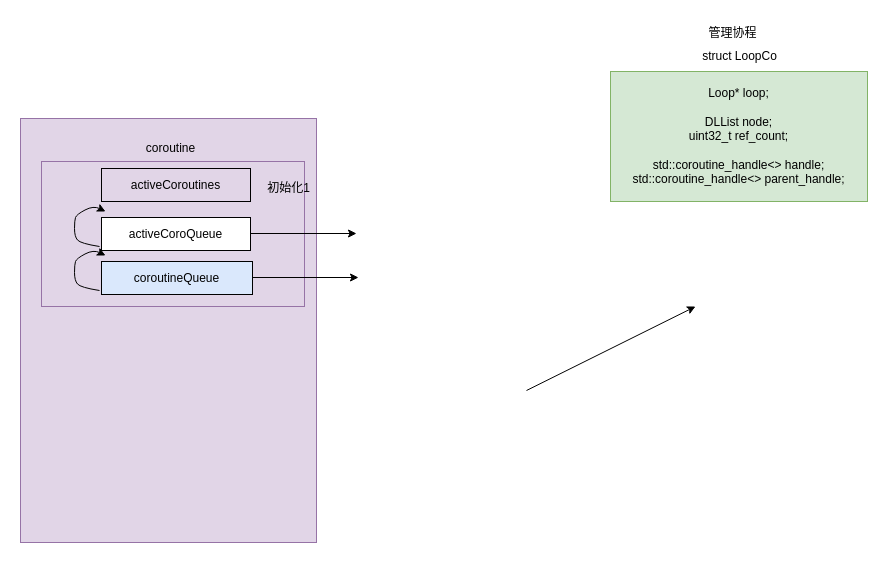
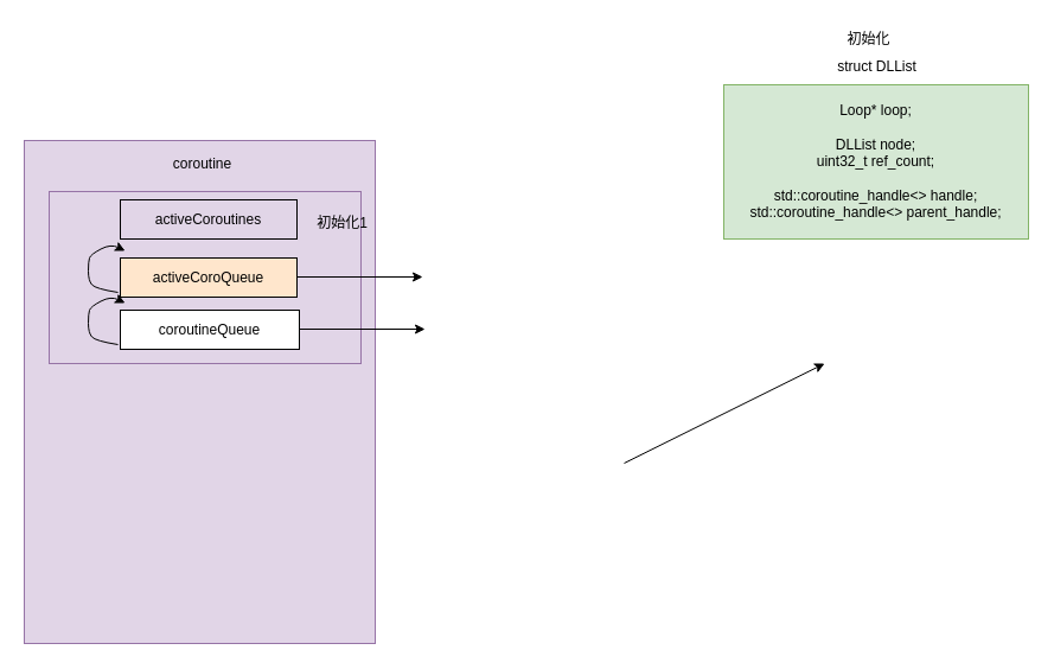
  <mxCell id="0" />
  <mxCell id="1" parent="0" />
  <mxCell id="2" value="" style="whiteSpace=wrap;html=1;fillColor=#e1d5e7;strokeColor=#9673a6;" parent="1" vertex="1"><mxGeometry x="20" y="118" width="296" height="424" as="geometry" /></mxCell>
  <mxCell id="3" value="&lt;div&gt;&lt;span style=&quot;background-color: initial;&quot;&gt;;&amp;nbsp;&lt;/span&gt;&lt;br&gt;&lt;/div&gt;&lt;div&gt;&lt;br&gt;&lt;/div&gt;" style="whiteSpace=wrap;html=1;fillColor=#e1d5e7;strokeColor=#9673a6;" parent="1" vertex="1"><mxGeometry x="41" y="161" width="263" height="145" as="geometry" /></mxCell>
- <mxCell id="4" value="coroutine" style="text;html=1;align=center;verticalAlign=middle;resizable=0;points=[];autosize=1;strokeColor=none;fillColor=none;" parent="1" vertex="1"><mxGeometry x="136" y="135" width="67" height="26" as="geometry" /></mxCell>
+ <mxCell id="4" value="coroutine" style="text;html=1;align=center;verticalAlign=middle;resizable=0;points=[];autosize=1;strokeColor=none;fillColor=none;" parent="1" vertex="1"><mxGeometry x="136" y="125" width="67" height="26" as="geometry" /></mxCell>
  <mxCell id="5" value="" style="endArrow=classic;html=1;rounded=0;" parent="1" edge="1"><mxGeometry width="50" height="50" relative="1" as="geometry"><mxPoint x="526" y="390" as="sourcePoint" /><mxPoint x="695" y="306" as="targetPoint" /></mxGeometry></mxCell>
  <mxCell id="6" value="&lt;div&gt;Loop* loop;&lt;/div&gt;&lt;div&gt;&lt;br&gt;&lt;/div&gt;&lt;div&gt;DLList node;&lt;/div&gt;&lt;div&gt;uint32_t ref_count;&lt;/div&gt;&lt;div&gt;&lt;br&gt;&lt;/div&gt;&lt;div&gt;std::coroutine_handle&amp;lt;&amp;gt; handle;&lt;/div&gt;&lt;div&gt;std::coroutine_handle&amp;lt;&amp;gt; parent_handle;&lt;/div&gt;" style="whiteSpace=wrap;html=1;fillColor=#d5e8d4;strokeColor=#82b366;" parent="1" vertex="1"><mxGeometry x="610" y="71" width="257" height="130" as="geometry" /></mxCell>
- <mxCell id="7" value="struct LoopCo&lt;div&gt;&lt;br&gt;&lt;/div&gt;" style="text;html=1;align=center;verticalAlign=middle;resizable=0;points=[];autosize=1;strokeColor=none;fillColor=none;" parent="1" vertex="1"><mxGeometry x="692" y="42" width="93" height="41" as="geometry" /></mxCell>
- <mxCell id="8" value="管理协程" style="text;html=1;align=center;verticalAlign=middle;resizable=0;points=[];autosize=1;strokeColor=none;fillColor=none;" parent="1" vertex="1"><mxGeometry x="699" y="20" width="66" height="26" as="geometry" /></mxCell>
+ <mxCell id="7" value="struct DLList&lt;div&gt;&lt;br&gt;&lt;/div&gt;" style="text;html=1;align=center;verticalAlign=middle;resizable=0;points=[];autosize=1;strokeColor=none;fillColor=none;" parent="1" vertex="1"><mxGeometry x="692" y="42" width="93" height="41" as="geometry" /></mxCell>
+ <mxCell id="8" value="初始化" style="text;html=1;align=center;verticalAlign=middle;resizable=0;points=[];autosize=1;strokeColor=none;fillColor=none;" parent="1" vertex="1"><mxGeometry x="699" y="20" width="66" height="26" as="geometry" /></mxCell>
  <mxCell id="9" value="activeCoroutines" style="whiteSpace=wrap;html=1;fillColor=#e1d5e7;" vertex="1" parent="1"><mxGeometry x="101" y="168" width="149" height="33" as="geometry" /></mxCell>
- <mxCell id="10" value="&lt;div&gt;&lt;span style=&quot;background-color: initial;&quot;&gt;activeCoroQueue&lt;/span&gt;&lt;br&gt;&lt;/div&gt;" style="whiteSpace=wrap;html=1;" vertex="1" parent="1"><mxGeometry x="101" y="217" width="149" height="33" as="geometry" /></mxCell>
- <mxCell id="11" value="coroutineQueue" style="whiteSpace=wrap;html=1;fillColor=#dae8fc;" vertex="1" parent="1"><mxGeometry x="101" y="261" width="151" height="33" as="geometry" /></mxCell>
+ <mxCell id="10" value="&lt;div&gt;&lt;span style=&quot;background-color: initial;&quot;&gt;activeCoroQueue&lt;/span&gt;&lt;br&gt;&lt;/div&gt;" style="whiteSpace=wrap;html=1;fillColor=#ffe6cc;" vertex="1" parent="1"><mxGeometry x="101" y="217" width="149" height="33" as="geometry" /></mxCell>
+ <mxCell id="11" value="coroutineQueue" style="whiteSpace=wrap;html=1;" vertex="1" parent="1"><mxGeometry x="101" y="261" width="151" height="33" as="geometry" /></mxCell>
  <mxCell id="12" value="" style="endArrow=classic;html=1;rounded=0;" edge="1" parent="1"><mxGeometry width="50" height="50" relative="1" as="geometry"><mxPoint x="250" y="233" as="sourcePoint" /><mxPoint x="356" y="233" as="targetPoint" /></mxGeometry></mxCell>
  <mxCell id="13" value="" style="endArrow=classic;html=1;rounded=0;" edge="1" parent="1"><mxGeometry width="50" height="50" relative="1" as="geometry"><mxPoint x="252" y="277" as="sourcePoint" /><mxPoint x="358" y="277" as="targetPoint" /></mxGeometry></mxCell>
  <mxCell id="14" value="初始化1" style="text;html=1;align=center;verticalAlign=middle;resizable=0;points=[];autosize=1;strokeColor=none;fillColor=none;" vertex="1" parent="1"><mxGeometry x="257" y="175" width="61" height="26" as="geometry" /></mxCell>
  <mxCell id="15" value="" style="curved=1;endArrow=classic;html=1;rounded=0;" edge="1" parent="1"><mxGeometry width="50" height="50" relative="1" as="geometry"><mxPoint x="99" y="246" as="sourcePoint" /><mxPoint x="105" y="211" as="targetPoint" /><Array as="points"><mxPoint x="80" y="243" /><mxPoint x="74" y="236" /><mxPoint x="74" y="220" /><mxPoint x="76" y="214" /><mxPoint x="93" y="205" /></Array></mxGeometry></mxCell>
  <mxCell id="16" value="" style="curved=1;endArrow=classic;html=1;rounded=0;" edge="1" parent="1"><mxGeometry width="50" height="50" relative="1" as="geometry"><mxPoint x="99" y="290" as="sourcePoint" /><mxPoint x="105" y="255" as="targetPoint" /><Array as="points"><mxPoint x="80" y="287" /><mxPoint x="74" y="280" /><mxPoint x="74" y="264" /><mxPoint x="76" y="258" /><mxPoint x="93" y="249" /></Array></mxGeometry></mxCell>
